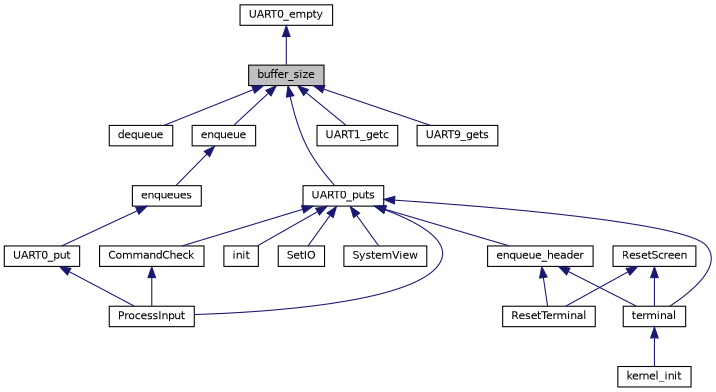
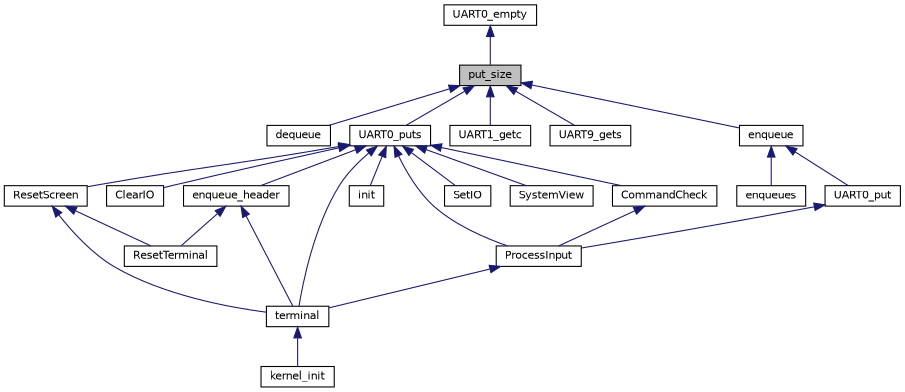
  digraph {
    rankdir=TB
    node [color=black fillcolor=white fontname=Helvetica fontsize=10 shape=record style=filled]
    edge [color=midnightblue dir=back fontname=Helvetica fontsize=10 labelfontname=Helvetica labelfontsize=10 style=solid]
-   n1 [fillcolor=grey75 fontcolor=black height=0.2 label=buffer_size width=0.4]
+   n1 [fillcolor=grey75 fontcolor=black height=0.2 label=put_size width=0.4]
    n2 [height=0.2 label=dequeue width=0.4]
    n3 [height=0.2 label=enqueue width=0.4]
    n4 [height=0.2 label=UART1_getc width=0.4]
    n5 [height=0.2 label=UART9_gets width=0.4]
    n6 [height=0.2 label=UART0_puts width=0.4]
    n7 [height=0.2 label=enqueues width=0.4]
    n8 [height=0.2 label=UART0_put width=0.4]
    n9 [height=0.2 label=UART0_empty width=0.4]
    n10 [height=0.2 label=ProcessInput width=0.4]
    n11 [height=0.2 label=terminal width=0.4]
+   n12 [height=0.2 label=ClearIO width=0.4]
    n13 [height=0.2 label=CommandCheck width=0.4]
    n14 [height=0.2 label=ResetScreen width=0.4]
    n15 [height=0.2 label=init width=0.4]
    n16 [height=0.2 label=enqueue_header width=0.4]
    n17 [height=0.2 label=SetIO width=0.4]
    n18 [height=0.2 label=SystemView width=0.4]
    n19 [height=0.2 label=kernel_init width=0.4]
    n20 [height=0.2 label=ResetTerminal width=0.4]
    n1 -> n2
    n1 -> n3
    n1 -> n4
    n1 -> n5
    n1 -> n6
    n3 -> n7
-   n7 -> n8
+   n3 -> n8
    n6 -> n10
    n6 -> n11
+   n6 -> n12
    n6 -> n13
+   n6 -> n14
    n6 -> n15
    n6 -> n16
    n6 -> n17
    n6 -> n18
    n8 -> n10
    n9 -> n1
+   n10 -> n11
    n11 -> n19
    n13 -> n10
    n14 -> n11
    n14 -> n20
    n16 -> n11
    n16 -> n20
  }
